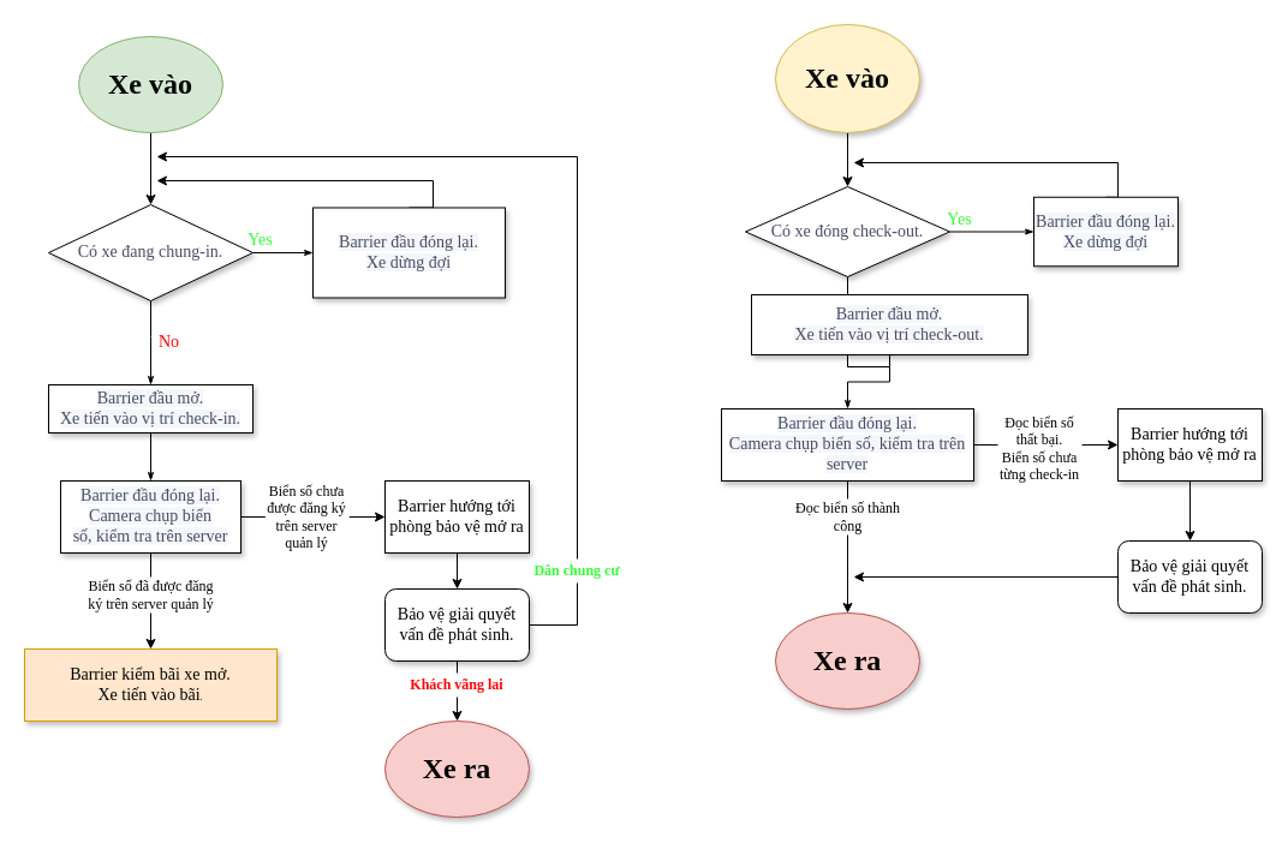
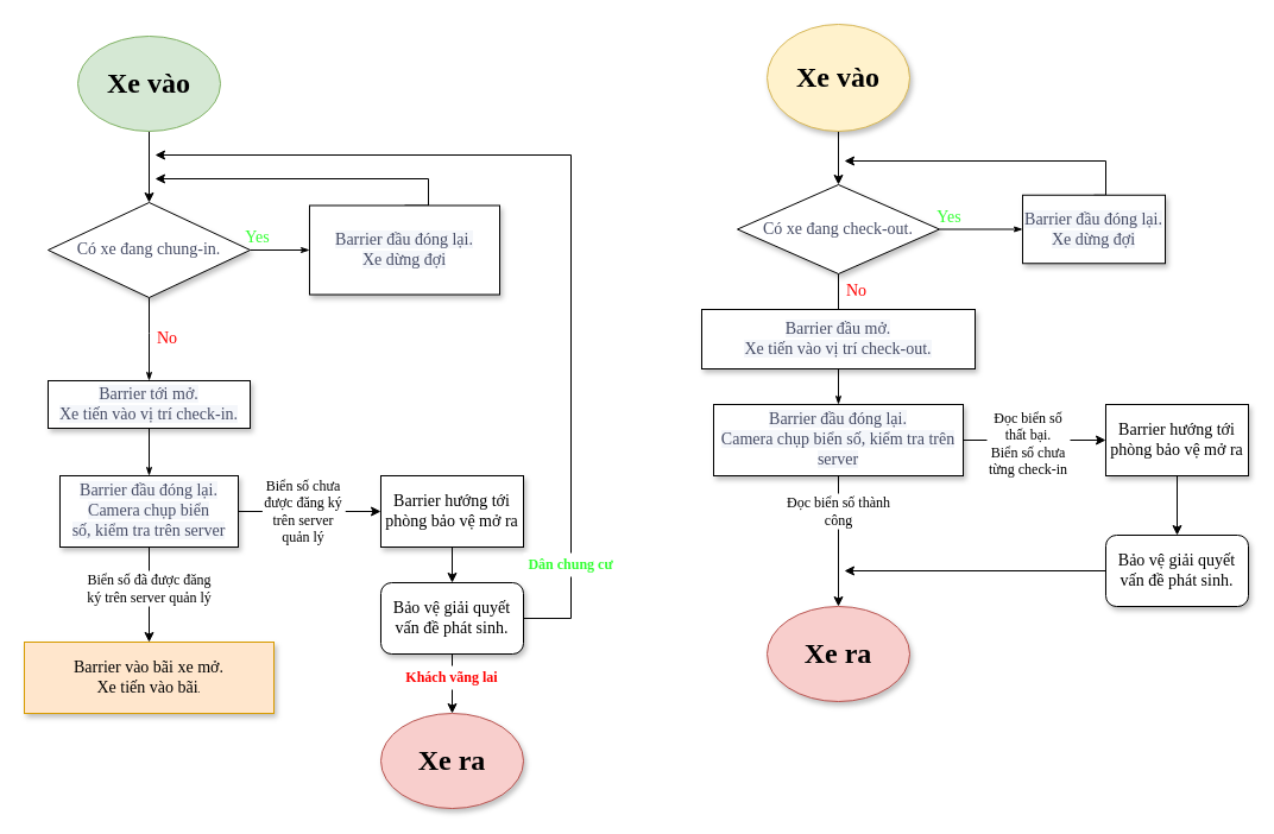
  <mxCell id="0" />
  <mxCell id="1" parent="0" />
  <mxCell id="2" value="&lt;font color=&quot;#33ff33&quot; style=&quot;font-size: 14px;&quot; face=&quot;Garamond&quot;&gt;Yes&lt;/font&gt;" style="edgeStyle=orthogonalEdgeStyle;rounded=0;html=1;labelBackgroundColor=none;startSize=5;endArrow=classicThin;endFill=1;endSize=5;jettySize=auto;orthogonalLoop=1;strokeWidth=1;fontFamily=Verdana;fontSize=8;entryX=0;entryY=0.5;entryDx=0;entryDy=0;" parent="1" source="4" target="8" edge="1"><mxGeometry x="-0.778" y="10" relative="1" as="geometry"><mxPoint as="offset" /><mxPoint x="320" y="240" as="targetPoint" /></mxGeometry></mxCell>
  <mxCell id="3" value="&lt;font color=&quot;#ff0000&quot; style=&quot;font-size: 14px;&quot; face=&quot;Garamond&quot;&gt;No&lt;/font&gt;" style="edgeStyle=orthogonalEdgeStyle;rounded=0;html=1;labelBackgroundColor=none;startSize=5;endArrow=classicThin;endFill=1;endSize=5;jettySize=auto;orthogonalLoop=1;strokeWidth=1;fontFamily=Verdana;fontSize=8;entryX=0.5;entryY=0;entryDx=0;entryDy=0;exitX=0.5;exitY=1;exitDx=0;exitDy=0;" parent="1" source="4" target="6" edge="1"><mxGeometry y="15" relative="1" as="geometry"><mxPoint as="offset" /><Array as="points"><mxPoint x="125" y="280" /><mxPoint x="125" y="280" /></Array></mxGeometry></mxCell>
  <mxCell id="4" value="&lt;span style=&quot;border-color: var(--border-color); color: rgb(71, 77, 102); font-size: 14px;&quot;&gt;&lt;font face=&quot;Times New Roman&quot;&gt;Có xe đang chung-in.&lt;/font&gt;&lt;/span&gt;" style="rhombus;whiteSpace=wrap;html=1;rounded=0;shadow=1;labelBackgroundColor=none;strokeWidth=1;fontFamily=Verdana;fontSize=8;align=center;" parent="1" vertex="1"><mxGeometry x="40" y="170" width="170" height="80" as="geometry" /></mxCell>
  <mxCell id="5" style="edgeStyle=orthogonalEdgeStyle;rounded=0;html=1;labelBackgroundColor=none;startSize=5;endArrow=classicThin;endFill=1;endSize=5;jettySize=auto;orthogonalLoop=1;strokeWidth=1;fontFamily=Verdana;fontSize=8;entryX=0.5;entryY=0;entryDx=0;entryDy=0;" parent="1" source="6" target="14" edge="1"><mxGeometry relative="1" as="geometry"><mxPoint x="125" y="410" as="targetPoint" /></mxGeometry></mxCell>
- <mxCell id="6" value="&lt;font face=&quot;Times New Roman&quot;&gt;&lt;span style=&quot;color: rgb(71, 77, 102); font-size: 14px; background-color: rgb(244, 246, 250);&quot;&gt;Barrier đầu mở.&lt;/span&gt;&lt;br style=&quot;color: rgb(71, 77, 102); font-size: 14px; background-color: rgb(244, 246, 250);&quot;&gt;&lt;span style=&quot;color: rgb(71, 77, 102); font-size: 14px; background-color: rgb(244, 246, 250);&quot;&gt;Xe tiến vào vị trí check-in.&lt;/span&gt;&lt;/font&gt;" style="whiteSpace=wrap;html=1;rounded=0;shadow=1;labelBackgroundColor=none;strokeWidth=1;fontFamily=Verdana;fontSize=8;align=center;" parent="1" vertex="1"><mxGeometry x="40" y="320" width="170" height="40" as="geometry" /></mxCell>
+ <mxCell id="6" value="&lt;font face=&quot;Times New Roman&quot;&gt;&lt;span style=&quot;color: rgb(71, 77, 102); font-size: 14px; background-color: rgb(244, 246, 250);&quot;&gt;Barrier tới mở.&lt;/span&gt;&lt;br style=&quot;color: rgb(71, 77, 102); font-size: 14px; background-color: rgb(244, 246, 250);&quot;&gt;&lt;span style=&quot;color: rgb(71, 77, 102); font-size: 14px; background-color: rgb(244, 246, 250);&quot;&gt;Xe tiến vào vị trí check-in.&lt;/span&gt;&lt;/font&gt;" style="whiteSpace=wrap;html=1;rounded=0;shadow=1;labelBackgroundColor=none;strokeWidth=1;fontFamily=Verdana;fontSize=8;align=center;" parent="1" vertex="1"><mxGeometry x="40" y="320" width="170" height="40" as="geometry" /></mxCell>
  <mxCell id="7" style="edgeStyle=orthogonalEdgeStyle;rounded=0;orthogonalLoop=1;jettySize=auto;html=1;fontFamily=Garamond;fontSize=14;fontColor=#33FF33;exitX=0.5;exitY=0;exitDx=0;exitDy=0;" edge="1" parent="1" source="8"><mxGeometry relative="1" as="geometry"><mxPoint x="130" y="150" as="targetPoint" /><Array as="points"><mxPoint x="360" y="150" /></Array></mxGeometry></mxCell>
  <mxCell id="8" value="&lt;font face=&quot;Times New Roman&quot;&gt;&lt;span style=&quot;color: rgb(71, 77, 102); font-size: 14px; background-color: rgb(244, 246, 250);&quot;&gt;Barrier đầu đóng lại.&lt;/span&gt;&lt;br style=&quot;color: rgb(71, 77, 102); font-size: 14px; background-color: rgb(244, 246, 250);&quot;&gt;&lt;span style=&quot;color: rgb(71, 77, 102); font-size: 14px; background-color: rgb(244, 246, 250);&quot;&gt;Xe dừng đợi&lt;/span&gt;&lt;/font&gt;" style="whiteSpace=wrap;html=1;rounded=0;shadow=1;labelBackgroundColor=none;strokeWidth=1;fontFamily=Verdana;fontSize=8;align=center;" parent="1" vertex="1"><mxGeometry x="260" y="172.5" width="160" height="75" as="geometry" /></mxCell>
- <mxCell id="9" value="&lt;font style=&quot;font-size: 14px;&quot; face=&quot;Times New Roman&quot;&gt;Barrier kiểm bãi xe mở.&lt;br&gt;Xe tiến vào bãi&lt;/font&gt;." style="whiteSpace=wrap;html=1;rounded=0;shadow=1;labelBackgroundColor=none;strokeWidth=1;fontFamily=Verdana;fontSize=8;align=center;fillColor=#ffe6cc;strokeColor=#d79b00;" parent="1" vertex="1"><mxGeometry x="20" y="540" width="210" height="60" as="geometry" /></mxCell>
+ <mxCell id="9" value="&lt;font style=&quot;font-size: 14px;&quot; face=&quot;Times New Roman&quot;&gt;Barrier vào bãi xe mở.&lt;br&gt;Xe tiến vào bãi&lt;/font&gt;." style="whiteSpace=wrap;html=1;rounded=0;shadow=1;labelBackgroundColor=none;strokeWidth=1;fontFamily=Verdana;fontSize=8;align=center;fillColor=#ffe6cc;strokeColor=#d79b00;" parent="1" vertex="1"><mxGeometry x="20" y="540" width="210" height="60" as="geometry" /></mxCell>
  <mxCell id="10" value="" style="edgeStyle=orthogonalEdgeStyle;rounded=0;orthogonalLoop=1;jettySize=auto;html=1;" edge="1" parent="1" source="11" target="4"><mxGeometry relative="1" as="geometry" /></mxCell>
  <mxCell id="11" value="&lt;font style=&quot;font-size: 24px;&quot; face=&quot;Comic Sans MS&quot;&gt;&lt;b style=&quot;&quot;&gt;Xe vào&lt;/b&gt;&lt;/font&gt;" style="ellipse;whiteSpace=wrap;html=1;fillColor=#d5e8d4;strokeColor=#82b366;" vertex="1" parent="1"><mxGeometry x="65" y="30" width="120" height="80" as="geometry" /></mxCell>
  <mxCell id="12" value="" style="edgeStyle=orthogonalEdgeStyle;rounded=0;orthogonalLoop=1;jettySize=auto;html=1;fontFamily=Times New Roman;fontSize=8;fontColor=default;entryX=0.5;entryY=0;entryDx=0;entryDy=0;" edge="1" parent="1" source="14" target="9"><mxGeometry relative="1" as="geometry" /></mxCell>
  <mxCell id="13" value="" style="edgeStyle=orthogonalEdgeStyle;rounded=0;orthogonalLoop=1;jettySize=auto;html=1;fontFamily=Times New Roman;fontSize=8;fontColor=default;startArrow=none;" edge="1" parent="1" source="43" target="17"><mxGeometry relative="1" as="geometry" /></mxCell>
  <mxCell id="14" value="&lt;font face=&quot;Times New Roman&quot;&gt;&lt;span style=&quot;color: rgb(71, 77, 102); font-size: 14px; background-color: rgb(244, 246, 250);&quot;&gt;Barrier đầu đóng lại.&lt;br&gt;Camera chụp biển số,&amp;nbsp;&lt;/span&gt;&lt;span style=&quot;color: rgb(71, 77, 102); font-size: 14px; background-color: rgb(244, 246, 250);&quot;&gt;kiểm tra trên server&lt;/span&gt;&lt;/font&gt;" style="rounded=0;whiteSpace=wrap;html=1;shadow=1;labelBackgroundColor=none;strokeColor=default;strokeWidth=1;fontFamily=Verdana;fontSize=8;fontColor=default;fillColor=default;" vertex="1" parent="1"><mxGeometry x="50" y="400" width="150" height="60" as="geometry" /></mxCell>
  <mxCell id="15" value="&lt;font style=&quot;font-size: 12px;&quot;&gt;Biển số đã được đăng ký trên server quản lý&lt;/font&gt;" style="text;html=1;align=center;verticalAlign=middle;whiteSpace=wrap;rounded=0;shadow=0;labelBackgroundColor=none;strokeWidth=1;fontFamily=Times New Roman;fontSize=8;rotation=0;fillColor=#FFFFFF;glass=0;" vertex="1" parent="1"><mxGeometry x="67.5" y="480" width="115" height="30" as="geometry" /></mxCell>
  <mxCell id="16" value="" style="edgeStyle=orthogonalEdgeStyle;rounded=0;orthogonalLoop=1;jettySize=auto;html=1;fontFamily=Times New Roman;fontSize=14;fontColor=default;" edge="1" parent="1" source="17" target="20"><mxGeometry relative="1" as="geometry" /></mxCell>
  <mxCell id="17" value="&lt;font style=&quot;font-size: 14px;&quot; face=&quot;Times New Roman&quot;&gt;Barrier hướng tới phòng bảo vệ mở ra&lt;/font&gt;" style="whiteSpace=wrap;html=1;fontSize=8;fontFamily=Verdana;rounded=0;shadow=1;labelBackgroundColor=none;strokeWidth=1;" vertex="1" parent="1"><mxGeometry x="320" y="400" width="120" height="60" as="geometry" /></mxCell>
  <mxCell id="18" style="edgeStyle=orthogonalEdgeStyle;rounded=0;orthogonalLoop=1;jettySize=auto;html=1;fontFamily=Times New Roman;fontSize=14;fontColor=default;" edge="1" parent="1" source="20"><mxGeometry relative="1" as="geometry"><mxPoint x="130" y="130" as="targetPoint" /><Array as="points"><mxPoint x="480" y="520" /><mxPoint x="480" y="130" /></Array></mxGeometry></mxCell>
  <mxCell id="19" value="" style="edgeStyle=orthogonalEdgeStyle;rounded=0;orthogonalLoop=1;jettySize=auto;html=1;fontFamily=Comic Sans MS;fontSize=12;fontColor=#33FF33;" edge="1" parent="1" source="20" target="22"><mxGeometry relative="1" as="geometry" /></mxCell>
  <mxCell id="20" value="Bảo vệ giải quyết vấn đề phát sinh." style="rounded=1;whiteSpace=wrap;html=1;shadow=1;labelBackgroundColor=none;strokeColor=default;strokeWidth=1;fontFamily=Times New Roman;fontSize=14;fontColor=default;fillColor=default;" vertex="1" parent="1"><mxGeometry x="320" y="490" width="120" height="60" as="geometry" /></mxCell>
  <mxCell id="21" value="&lt;font color=&quot;#33ff33&quot; style=&quot;font-size: 12px;&quot;&gt;&lt;b&gt;Dân chung cư&lt;/b&gt;&lt;/font&gt;" style="text;html=1;align=center;verticalAlign=middle;whiteSpace=wrap;rounded=0;shadow=0;labelBackgroundColor=none;strokeWidth=1;fontFamily=Times New Roman;fontSize=8;rotation=0;fillColor=#FFFFFF;glass=0;" vertex="1" parent="1"><mxGeometry x="440" y="465" width="80" height="20" as="geometry" /></mxCell>
  <mxCell id="22" value="&lt;font style=&quot;font-size: 24px;&quot; face=&quot;Comic Sans MS&quot;&gt;&lt;b&gt;Xe ra&lt;/b&gt;&lt;/font&gt;" style="ellipse;whiteSpace=wrap;html=1;fontSize=14;fontFamily=Times New Roman;rounded=1;shadow=1;labelBackgroundColor=none;strokeWidth=1;fillColor=#f8cecc;strokeColor=#b85450;" vertex="1" parent="1"><mxGeometry x="320" y="600" width="120" height="80" as="geometry" /></mxCell>
  <mxCell id="23" value="&lt;font color=&quot;#ff0000&quot; style=&quot;font-size: 12px;&quot;&gt;&lt;b style=&quot;&quot;&gt;Khách vãng lai&lt;/b&gt;&lt;/font&gt;" style="text;html=1;align=center;verticalAlign=middle;whiteSpace=wrap;rounded=0;shadow=0;labelBackgroundColor=none;strokeWidth=1;fontFamily=Times New Roman;fontSize=8;rotation=0;fillColor=#FFFFFF;glass=0;" vertex="1" parent="1"><mxGeometry x="340" y="560" width="80" height="20" as="geometry" /></mxCell>
  <mxCell id="24" value="&lt;font color=&quot;#33ff33&quot; style=&quot;font-size: 14px;&quot; face=&quot;Garamond&quot;&gt;Yes&lt;/font&gt;" style="edgeStyle=orthogonalEdgeStyle;rounded=0;html=1;labelBackgroundColor=none;startSize=5;endArrow=classicThin;endFill=1;endSize=5;jettySize=auto;orthogonalLoop=1;strokeWidth=1;fontFamily=Verdana;fontSize=8;entryX=0;entryY=0.5;entryDx=0;entryDy=0;" edge="1" parent="1" source="26" target="30"><mxGeometry x="-0.778" y="10" relative="1" as="geometry"><mxPoint as="offset" /><mxPoint x="900" y="225" as="targetPoint" /></mxGeometry></mxCell>
  <mxCell id="25" value="&lt;font color=&quot;#ff0000&quot; style=&quot;font-size: 14px;&quot; face=&quot;Garamond&quot;&gt;No&lt;/font&gt;" style="edgeStyle=orthogonalEdgeStyle;rounded=0;html=1;labelBackgroundColor=none;startSize=5;endArrow=classicThin;endFill=1;endSize=5;jettySize=auto;orthogonalLoop=1;strokeWidth=1;fontFamily=Verdana;fontSize=8;entryX=0.5;entryY=0;entryDx=0;entryDy=0;" edge="1" parent="1" source="26" target="28"><mxGeometry x="-0.75" y="15" relative="1" as="geometry"><mxPoint as="offset" /><Array as="points"><mxPoint x="705" y="305" /></Array></mxGeometry></mxCell>
- <mxCell id="26" value="&lt;font style=&quot;font-size: 14px;&quot; face=&quot;Times New Roman&quot;&gt;&lt;span style=&quot;border-color: var(--border-color); color: rgb(71, 77, 102);&quot;&gt;Có xe đóng check-out.&lt;/span&gt;&lt;/font&gt;" style="rhombus;whiteSpace=wrap;html=1;rounded=0;shadow=1;labelBackgroundColor=none;strokeWidth=1;fontFamily=Verdana;fontSize=8;align=center;" vertex="1" parent="1"><mxGeometry x="620" y="155" width="170" height="75" as="geometry" /></mxCell>
+ <mxCell id="26" value="&lt;font style=&quot;font-size: 14px;&quot; face=&quot;Times New Roman&quot;&gt;&lt;span style=&quot;border-color: var(--border-color); color: rgb(71, 77, 102);&quot;&gt;Có xe đang check-out.&lt;/span&gt;&lt;/font&gt;" style="rhombus;whiteSpace=wrap;html=1;rounded=0;shadow=1;labelBackgroundColor=none;strokeWidth=1;fontFamily=Verdana;fontSize=8;align=center;" vertex="1" parent="1"><mxGeometry x="620" y="155" width="170" height="75" as="geometry" /></mxCell>
  <mxCell id="27" style="edgeStyle=orthogonalEdgeStyle;rounded=0;html=1;labelBackgroundColor=none;startSize=5;endArrow=classicThin;endFill=1;endSize=5;jettySize=auto;orthogonalLoop=1;strokeWidth=1;fontFamily=Verdana;fontSize=8;entryX=0.5;entryY=0;entryDx=0;entryDy=0;" edge="1" parent="1" source="28" target="33"><mxGeometry relative="1" as="geometry"><mxPoint x="705" y="395" as="targetPoint" /></mxGeometry></mxCell>
- <mxCell id="28" value="&lt;font face=&quot;Times New Roman&quot;&gt;&lt;span style=&quot;color: rgb(71, 77, 102); font-size: 14px; background-color: rgb(244, 246, 250);&quot;&gt;Barrier đầu mở.&lt;/span&gt;&lt;br style=&quot;color: rgb(71, 77, 102); font-size: 14px; background-color: rgb(244, 246, 250);&quot;&gt;&lt;span style=&quot;color: rgb(71, 77, 102); font-size: 14px; background-color: rgb(244, 246, 250);&quot;&gt;Xe tiến vào vị trí check-out.&lt;/span&gt;&lt;/font&gt;" style="whiteSpace=wrap;html=1;rounded=0;shadow=1;labelBackgroundColor=none;strokeWidth=1;fontFamily=Verdana;fontSize=8;align=center;" vertex="1" parent="1"><mxGeometry x="625" y="245" width="230" height="50" as="geometry" /></mxCell>
+ <mxCell id="28" value="&lt;font face=&quot;Times New Roman&quot;&gt;&lt;span style=&quot;color: rgb(71, 77, 102); font-size: 14px; background-color: rgb(244, 246, 250);&quot;&gt;Barrier đầu mở.&lt;/span&gt;&lt;br style=&quot;color: rgb(71, 77, 102); font-size: 14px; background-color: rgb(244, 246, 250);&quot;&gt;&lt;span style=&quot;color: rgb(71, 77, 102); font-size: 14px; background-color: rgb(244, 246, 250);&quot;&gt;Xe tiến vào vị trí check-out.&lt;/span&gt;&lt;/font&gt;" style="whiteSpace=wrap;html=1;rounded=0;shadow=1;labelBackgroundColor=none;strokeWidth=1;fontFamily=Verdana;fontSize=8;align=center;" vertex="1" parent="1"><mxGeometry x="590" y="260" width="230" height="50" as="geometry" /></mxCell>
  <mxCell id="29" style="edgeStyle=orthogonalEdgeStyle;rounded=0;orthogonalLoop=1;jettySize=auto;html=1;fontFamily=Garamond;fontSize=14;fontColor=#33FF33;exitX=0.5;exitY=0;exitDx=0;exitDy=0;" edge="1" parent="1" source="30"><mxGeometry relative="1" as="geometry"><mxPoint x="710" y="135" as="targetPoint" /><Array as="points"><mxPoint x="930" y="135" /></Array></mxGeometry></mxCell>
  <mxCell id="30" value="&lt;font face=&quot;Times New Roman&quot;&gt;&lt;span style=&quot;color: rgb(71, 77, 102); font-size: 14px; background-color: rgb(244, 246, 250);&quot;&gt;Barrier đầu đóng lại.&lt;/span&gt;&lt;br style=&quot;color: rgb(71, 77, 102); font-size: 14px; background-color: rgb(244, 246, 250);&quot;&gt;&lt;span style=&quot;color: rgb(71, 77, 102); font-size: 14px; background-color: rgb(244, 246, 250);&quot;&gt;Xe dừng đợi&lt;/span&gt;&lt;/font&gt;" style="whiteSpace=wrap;html=1;rounded=0;shadow=1;labelBackgroundColor=none;strokeWidth=1;fontFamily=Verdana;fontSize=8;align=center;" vertex="1" parent="1"><mxGeometry x="860" y="163.75" width="120" height="57.5" as="geometry" /></mxCell>
  <mxCell id="31" value="" style="edgeStyle=orthogonalEdgeStyle;rounded=0;orthogonalLoop=1;jettySize=auto;html=1;fontFamily=Times New Roman;fontSize=8;fontColor=default;entryX=0.5;entryY=0;entryDx=0;entryDy=0;" edge="1" parent="1" source="33" target="40"><mxGeometry relative="1" as="geometry"><mxPoint x="705" y="485" as="targetPoint" /></mxGeometry></mxCell>
  <mxCell id="32" value="" style="edgeStyle=orthogonalEdgeStyle;rounded=0;orthogonalLoop=1;jettySize=auto;html=1;fontFamily=Times New Roman;fontSize=8;fontColor=default;" edge="1" parent="1" source="33" target="36"><mxGeometry relative="1" as="geometry" /></mxCell>
  <mxCell id="33" value="&lt;font face=&quot;Times New Roman&quot;&gt;&lt;span style=&quot;color: rgb(71, 77, 102); font-size: 14px; background-color: rgb(244, 246, 250);&quot;&gt;Barrier đầu đóng lại.&lt;br&gt;Camera chụp biển số,&amp;nbsp;&lt;/span&gt;&lt;span style=&quot;color: rgb(71, 77, 102); font-size: 14px; background-color: rgb(244, 246, 250);&quot;&gt;kiểm tra trên server&lt;/span&gt;&lt;/font&gt;" style="rounded=0;whiteSpace=wrap;html=1;shadow=1;labelBackgroundColor=none;strokeColor=default;strokeWidth=1;fontFamily=Verdana;fontSize=8;fontColor=default;fillColor=default;" vertex="1" parent="1"><mxGeometry x="600" y="340" width="210" height="60" as="geometry" /></mxCell>
  <mxCell id="34" value="&lt;span style=&quot;font-size: 12px;&quot;&gt;Đọc biển số thành công&lt;/span&gt;" style="text;html=1;align=center;verticalAlign=middle;whiteSpace=wrap;rounded=0;shadow=0;labelBackgroundColor=none;strokeWidth=1;fontFamily=Times New Roman;fontSize=8;rotation=0;fillColor=#FFFFFF;glass=0;" vertex="1" parent="1"><mxGeometry x="647.5" y="415" width="115" height="30" as="geometry" /></mxCell>
  <mxCell id="35" value="" style="edgeStyle=orthogonalEdgeStyle;rounded=0;orthogonalLoop=1;jettySize=auto;html=1;fontFamily=Times New Roman;fontSize=14;fontColor=default;" edge="1" parent="1" source="36" target="39"><mxGeometry relative="1" as="geometry" /></mxCell>
  <mxCell id="36" value="&lt;font style=&quot;font-size: 14px;&quot; face=&quot;Times New Roman&quot;&gt;Barrier hướng tới phòng bảo vệ mở ra&lt;/font&gt;" style="whiteSpace=wrap;html=1;fontSize=8;fontFamily=Verdana;rounded=0;shadow=1;labelBackgroundColor=none;strokeWidth=1;" vertex="1" parent="1"><mxGeometry x="930" y="340" width="120" height="60" as="geometry" /></mxCell>
  <mxCell id="37" value="&lt;span style=&quot;font-size: 12px;&quot;&gt;Đọc biển số thất bại.&lt;br&gt;Biển số chưa từng check-in&lt;br&gt;&lt;/span&gt;" style="text;html=1;align=center;verticalAlign=middle;whiteSpace=wrap;rounded=0;shadow=0;labelBackgroundColor=none;strokeWidth=1;fontFamily=Times New Roman;fontSize=8;rotation=0;fillColor=#FFFFFF;glass=0;" vertex="1" parent="1"><mxGeometry x="830" y="340" width="70" height="65" as="geometry" /></mxCell>
  <mxCell id="38" style="edgeStyle=orthogonalEdgeStyle;rounded=0;orthogonalLoop=1;jettySize=auto;html=1;fontFamily=Times New Roman;fontSize=14;fontColor=#FF0000;" edge="1" parent="1" source="39"><mxGeometry relative="1" as="geometry"><mxPoint x="710" y="480" as="targetPoint" /></mxGeometry></mxCell>
  <mxCell id="39" value="Bảo vệ giải quyết vấn đề phát sinh." style="rounded=1;whiteSpace=wrap;html=1;shadow=1;labelBackgroundColor=none;strokeColor=default;strokeWidth=1;fontFamily=Times New Roman;fontSize=14;fontColor=default;fillColor=default;" vertex="1" parent="1"><mxGeometry x="930" y="450" width="120" height="60" as="geometry" /></mxCell>
  <mxCell id="40" value="&lt;font style=&quot;font-size: 24px;&quot; face=&quot;Comic Sans MS&quot;&gt;&lt;b&gt;Xe ra&lt;/b&gt;&lt;/font&gt;" style="ellipse;whiteSpace=wrap;html=1;fontSize=14;fontFamily=Times New Roman;rounded=1;shadow=1;labelBackgroundColor=none;strokeWidth=1;fillColor=#f8cecc;strokeColor=#b85450;" vertex="1" parent="1"><mxGeometry x="645" y="510" width="120" height="80" as="geometry" /></mxCell>
  <mxCell id="41" value="" style="edgeStyle=orthogonalEdgeStyle;rounded=0;orthogonalLoop=1;jettySize=auto;html=1;fontFamily=Comic Sans MS;fontSize=24;fontColor=#FF0000;" edge="1" parent="1" source="42" target="26"><mxGeometry relative="1" as="geometry" /></mxCell>
  <mxCell id="42" value="&lt;font style=&quot;font-size: 24px;&quot; face=&quot;Comic Sans MS&quot;&gt;&lt;b&gt;Xe vào&lt;/b&gt;&lt;/font&gt;" style="ellipse;whiteSpace=wrap;html=1;fontSize=14;fontFamily=Times New Roman;rounded=1;shadow=1;labelBackgroundColor=none;strokeWidth=1;fillColor=#fff2cc;strokeColor=#d6b656;" vertex="1" parent="1"><mxGeometry x="645" y="20" width="120" height="90" as="geometry" /></mxCell>
  <mxCell id="43" value="&lt;font style=&quot;font-size: 12px;&quot;&gt;Biển số chưa được đăng ký trên server quản lý&lt;/font&gt;" style="text;html=1;align=center;verticalAlign=middle;whiteSpace=wrap;rounded=0;shadow=0;labelBackgroundColor=none;strokeWidth=1;fontFamily=Times New Roman;fontSize=8;rotation=0;fillColor=#FFFFFF;glass=0;" vertex="1" parent="1"><mxGeometry x="220" y="415" width="70" height="30" as="geometry" /></mxCell>
  <mxCell id="44" value="" style="edgeStyle=orthogonalEdgeStyle;rounded=0;orthogonalLoop=1;jettySize=auto;html=1;fontFamily=Times New Roman;fontSize=8;fontColor=default;endArrow=none;" edge="1" parent="1" source="14" target="43"><mxGeometry relative="1" as="geometry"><mxPoint x="230" y="430" as="sourcePoint" /><mxPoint x="350" y="430" as="targetPoint" /></mxGeometry></mxCell>
